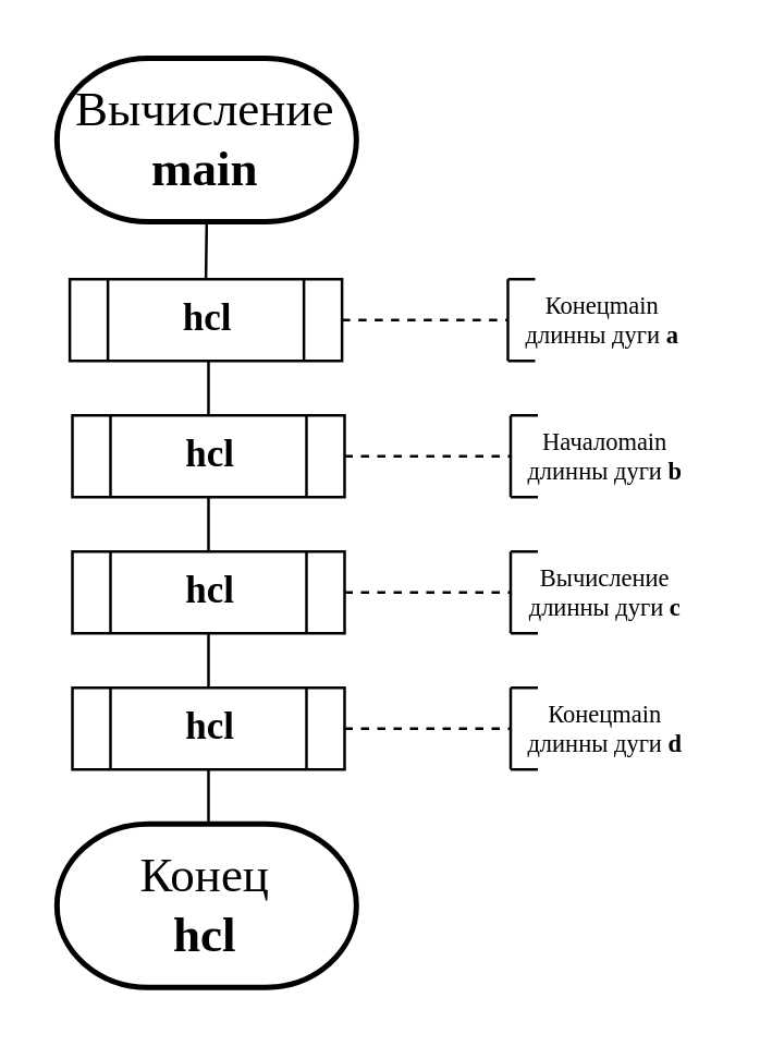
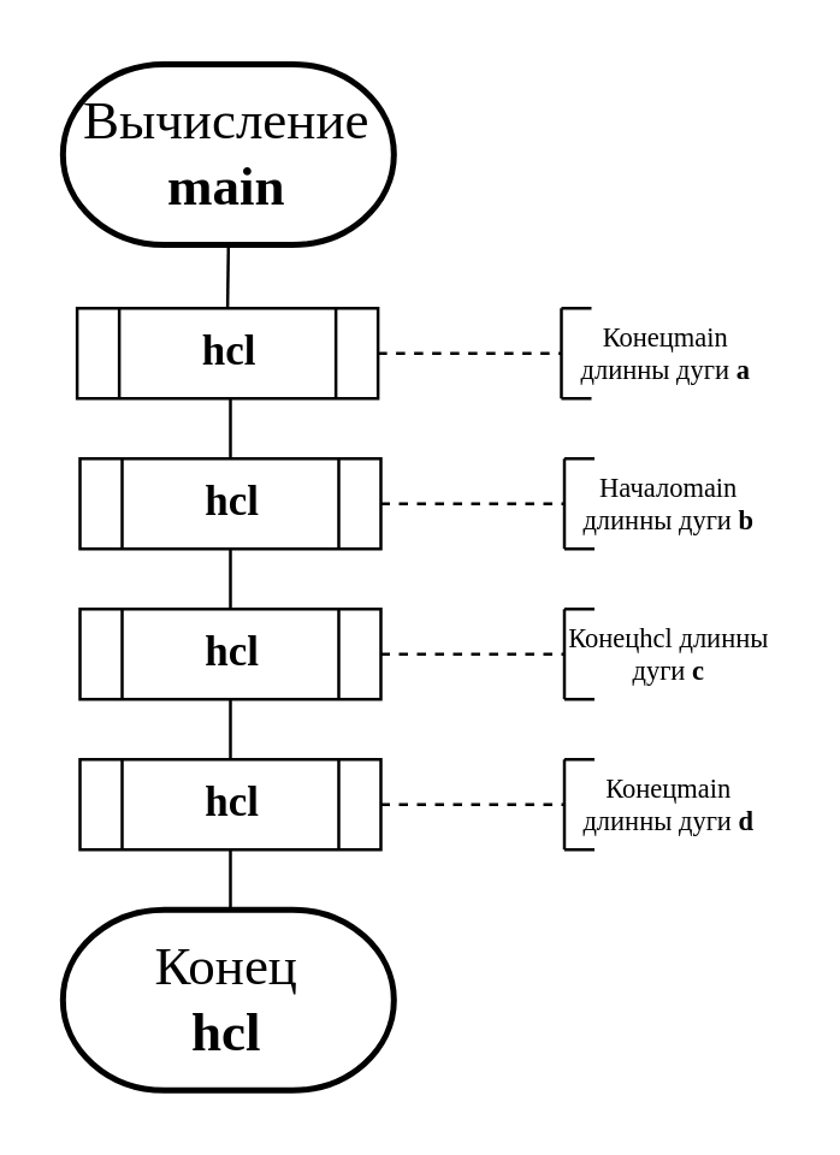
  <mxCell id="0" />
  <mxCell id="1" parent="0" />
  <mxCell id="2" value="&lt;font style=&quot;font-size: 18px;&quot;&gt;Вычисление&lt;br style=&quot;&quot;&gt;&lt;b style=&quot;&quot;&gt;main&lt;/b&gt;&lt;/font&gt;" style="strokeWidth=2;html=1;shape=mxgraph.flowchart.terminator;whiteSpace=wrap;rounded=1;strokeColor=default;fontFamily=Times New Roman;fontSize=14;fontColor=#000000;fillColor=none;labelBackgroundColor=none;labelBorderColor=none;" parent="1" vertex="1"><mxGeometry x="20.33" y="20.897" width="110" height="60" as="geometry" /></mxCell>
  <mxCell id="3" value="&lt;font style=&quot;font-size: 18px;&quot;&gt;Конец&lt;br style=&quot;&quot;&gt;&lt;b style=&quot;&quot;&gt;hcl&lt;/b&gt;&lt;/font&gt;" style="strokeWidth=2;html=1;shape=mxgraph.flowchart.terminator;whiteSpace=wrap;rounded=1;strokeColor=default;fontFamily=Times New Roman;fontSize=14;fontColor=#000000;fillColor=none;labelBackgroundColor=none;labelBorderColor=none;" parent="1" vertex="1"><mxGeometry x="20.33" y="302" width="110" height="60" as="geometry" /></mxCell>
  <mxCell id="4" value="" style="endArrow=none;dashed=1;html=1;rounded=0;exitX=1;exitY=0.5;exitDx=0;exitDy=0;" edge="1" parent="1" source="6"><mxGeometry width="50" height="50" relative="1" as="geometry"><mxPoint x="156" y="82" as="sourcePoint" /><mxPoint x="186" y="117" as="targetPoint" /></mxGeometry></mxCell>
  <mxCell id="5" value="" style="endArrow=none;html=1;rounded=0;" edge="1" parent="1"><mxGeometry width="50" height="50" relative="1" as="geometry"><mxPoint x="186" y="132" as="sourcePoint" /><mxPoint x="186" y="102" as="targetPoint" /></mxGeometry></mxCell>
  <mxCell id="6" value="" style="verticalLabelPosition=bottom;verticalAlign=top;html=1;shape=process;whiteSpace=wrap;rounded=0;size=0.14;arcSize=6;" vertex="1" parent="1"><mxGeometry x="25.05" y="102" width="100" height="30" as="geometry" /></mxCell>
  <mxCell id="7" value="" style="endArrow=none;html=1;rounded=0;entryX=0.5;entryY=1;entryDx=0;entryDy=0;entryPerimeter=0;exitX=0.5;exitY=0;exitDx=0;exitDy=0;" edge="1" parent="1" source="6" target="2"><mxGeometry width="50" height="50" relative="1" as="geometry"><mxPoint x="76" y="132" as="sourcePoint" /><mxPoint x="-14" y="132" as="targetPoint" /></mxGeometry></mxCell>
  <mxCell id="8" value="&lt;font style=&quot;font-size: 14px;&quot; face=&quot;Times New Roman&quot;&gt;&lt;b&gt;hcl&lt;/b&gt;&lt;/font&gt;" style="text;html=1;strokeColor=none;fillColor=none;align=center;verticalAlign=middle;whiteSpace=wrap;rounded=0;" vertex="1" parent="1"><mxGeometry x="46" y="102" width="60" height="30" as="geometry" /></mxCell>
  <mxCell id="9" value="" style="verticalLabelPosition=bottom;verticalAlign=top;html=1;shape=process;whiteSpace=wrap;rounded=0;size=0.14;arcSize=6;" vertex="1" parent="1"><mxGeometry x="26" y="152" width="100" height="30" as="geometry" /></mxCell>
  <mxCell id="10" value="&lt;font style=&quot;font-size: 14px;&quot; face=&quot;Times New Roman&quot;&gt;&lt;b&gt;hcl&lt;/b&gt;&lt;/font&gt;" style="text;html=1;strokeColor=none;fillColor=none;align=center;verticalAlign=middle;whiteSpace=wrap;rounded=0;" vertex="1" parent="1"><mxGeometry x="46.95" y="152" width="60" height="30" as="geometry" /></mxCell>
  <mxCell id="11" value="" style="verticalLabelPosition=bottom;verticalAlign=top;html=1;shape=process;whiteSpace=wrap;rounded=0;size=0.14;arcSize=6;" vertex="1" parent="1"><mxGeometry x="26" y="202" width="100" height="30" as="geometry" /></mxCell>
  <mxCell id="12" value="&lt;font style=&quot;font-size: 14px;&quot; face=&quot;Times New Roman&quot;&gt;&lt;b&gt;hcl&lt;/b&gt;&lt;/font&gt;" style="text;html=1;strokeColor=none;fillColor=none;align=center;verticalAlign=middle;whiteSpace=wrap;rounded=0;" vertex="1" parent="1"><mxGeometry x="46.95" y="202" width="60" height="30" as="geometry" /></mxCell>
  <mxCell id="13" value="" style="verticalLabelPosition=bottom;verticalAlign=top;html=1;shape=process;whiteSpace=wrap;rounded=0;size=0.14;arcSize=6;" vertex="1" parent="1"><mxGeometry x="26" y="252" width="100" height="30" as="geometry" /></mxCell>
  <mxCell id="14" value="&lt;font style=&quot;font-size: 14px;&quot; face=&quot;Times New Roman&quot;&gt;&lt;b&gt;hcl&lt;/b&gt;&lt;/font&gt;" style="text;html=1;strokeColor=none;fillColor=none;align=center;verticalAlign=middle;whiteSpace=wrap;rounded=0;" vertex="1" parent="1"><mxGeometry x="46.95" y="252" width="60" height="30" as="geometry" /></mxCell>
  <mxCell id="15" value="" style="endArrow=none;html=1;rounded=0;entryX=0.5;entryY=1;entryDx=0;entryDy=0;" edge="1" parent="1" target="8"><mxGeometry width="50" height="50" relative="1" as="geometry"><mxPoint x="76" y="152" as="sourcePoint" /><mxPoint x="126" y="142" as="targetPoint" /></mxGeometry></mxCell>
  <mxCell id="16" value="" style="endArrow=none;html=1;rounded=0;entryX=0.5;entryY=1;entryDx=0;entryDy=0;" edge="1" parent="1"><mxGeometry width="50" height="50" relative="1" as="geometry"><mxPoint x="76" y="202" as="sourcePoint" /><mxPoint x="76" y="182" as="targetPoint" /></mxGeometry></mxCell>
  <mxCell id="17" value="" style="endArrow=none;html=1;rounded=0;entryX=0.5;entryY=1;entryDx=0;entryDy=0;" edge="1" parent="1"><mxGeometry width="50" height="50" relative="1" as="geometry"><mxPoint x="76" y="252" as="sourcePoint" /><mxPoint x="76" y="232" as="targetPoint" /></mxGeometry></mxCell>
  <mxCell id="18" value="" style="endArrow=none;html=1;rounded=0;entryX=0.5;entryY=1;entryDx=0;entryDy=0;" edge="1" parent="1"><mxGeometry width="50" height="50" relative="1" as="geometry"><mxPoint x="76" y="302" as="sourcePoint" /><mxPoint x="76" y="282" as="targetPoint" /></mxGeometry></mxCell>
  <mxCell id="19" value="" style="endArrow=none;html=1;rounded=0;" edge="1" parent="1"><mxGeometry width="50" height="50" relative="1" as="geometry"><mxPoint x="186" y="102" as="sourcePoint" /><mxPoint x="196" y="102" as="targetPoint" /></mxGeometry></mxCell>
  <mxCell id="20" value="" style="endArrow=none;html=1;rounded=0;" edge="1" parent="1"><mxGeometry width="50" height="50" relative="1" as="geometry"><mxPoint x="186" y="132" as="sourcePoint" /><mxPoint x="196" y="132" as="targetPoint" /></mxGeometry></mxCell>
  <mxCell id="21" value="&lt;div style=&quot;font-size: 9px;&quot;&gt;&lt;font style=&quot;font-size: 9px;&quot; face=&quot;Times New Roman&quot;&gt;&lt;span style=&quot;background-color: initial;&quot;&gt;Конецmain длинны дуги &lt;/span&gt;&lt;b style=&quot;background-color: initial;&quot;&gt;a&lt;/b&gt;&lt;/font&gt;&lt;/div&gt;" style="text;html=1;strokeColor=none;fillColor=none;align=center;verticalAlign=middle;whiteSpace=wrap;rounded=0;" vertex="1" parent="1"><mxGeometry x="186" y="102" width="70" height="30" as="geometry" /></mxCell>
  <mxCell id="22" value="" style="endArrow=none;dashed=1;html=1;rounded=0;exitX=1;exitY=0.5;exitDx=0;exitDy=0;" edge="1" parent="1"><mxGeometry width="50" height="50" relative="1" as="geometry"><mxPoint x="126" y="167" as="sourcePoint" /><mxPoint x="187" y="167" as="targetPoint" /></mxGeometry></mxCell>
  <mxCell id="23" value="" style="endArrow=none;html=1;rounded=0;" edge="1" parent="1"><mxGeometry width="50" height="50" relative="1" as="geometry"><mxPoint x="187" y="182" as="sourcePoint" /><mxPoint x="187" y="152" as="targetPoint" /></mxGeometry></mxCell>
  <mxCell id="24" value="" style="endArrow=none;html=1;rounded=0;" edge="1" parent="1"><mxGeometry width="50" height="50" relative="1" as="geometry"><mxPoint x="187" y="152" as="sourcePoint" /><mxPoint x="197" y="152" as="targetPoint" /></mxGeometry></mxCell>
  <mxCell id="25" value="" style="endArrow=none;html=1;rounded=0;" edge="1" parent="1"><mxGeometry width="50" height="50" relative="1" as="geometry"><mxPoint x="187" y="182" as="sourcePoint" /><mxPoint x="197" y="182" as="targetPoint" /></mxGeometry></mxCell>
  <mxCell id="26" value="&lt;div style=&quot;font-size: 9px;&quot;&gt;&lt;font style=&quot;font-size: 9px;&quot; face=&quot;Times New Roman&quot;&gt;&lt;span style=&quot;background-color: initial;&quot;&gt;Началоmain длинны дуги &lt;b&gt;b&lt;/b&gt;&lt;/span&gt;&lt;/font&gt;&lt;/div&gt;" style="text;html=1;strokeColor=none;fillColor=none;align=center;verticalAlign=middle;whiteSpace=wrap;rounded=0;" vertex="1" parent="1"><mxGeometry x="187" y="152" width="70" height="30" as="geometry" /></mxCell>
  <mxCell id="27" value="" style="endArrow=none;dashed=1;html=1;rounded=0;exitX=1;exitY=0.5;exitDx=0;exitDy=0;" edge="1" parent="1"><mxGeometry width="50" height="50" relative="1" as="geometry"><mxPoint x="126" y="217" as="sourcePoint" /><mxPoint x="187" y="217" as="targetPoint" /></mxGeometry></mxCell>
  <mxCell id="28" value="" style="endArrow=none;html=1;rounded=0;" edge="1" parent="1"><mxGeometry width="50" height="50" relative="1" as="geometry"><mxPoint x="187" y="232" as="sourcePoint" /><mxPoint x="187" y="202" as="targetPoint" /></mxGeometry></mxCell>
  <mxCell id="29" value="" style="endArrow=none;html=1;rounded=0;" edge="1" parent="1"><mxGeometry width="50" height="50" relative="1" as="geometry"><mxPoint x="187" y="202" as="sourcePoint" /><mxPoint x="197" y="202" as="targetPoint" /></mxGeometry></mxCell>
  <mxCell id="30" value="" style="endArrow=none;html=1;rounded=0;" edge="1" parent="1"><mxGeometry width="50" height="50" relative="1" as="geometry"><mxPoint x="187" y="232" as="sourcePoint" /><mxPoint x="197" y="232" as="targetPoint" /></mxGeometry></mxCell>
- <mxCell id="31" value="&lt;div style=&quot;font-size: 9px;&quot;&gt;&lt;font style=&quot;font-size: 9px;&quot; face=&quot;Times New Roman&quot;&gt;&lt;span style=&quot;background-color: initial;&quot;&gt;Вычисление длинны дуги &lt;b&gt;c&lt;/b&gt;&lt;/span&gt;&lt;/font&gt;&lt;/div&gt;" style="text;html=1;strokeColor=none;fillColor=none;align=center;verticalAlign=middle;whiteSpace=wrap;rounded=0;" vertex="1" parent="1"><mxGeometry x="187" y="202" width="70" height="30" as="geometry" /></mxCell>
+ <mxCell id="31" value="&lt;div style=&quot;font-size: 9px;&quot;&gt;&lt;font style=&quot;font-size: 9px;&quot; face=&quot;Times New Roman&quot;&gt;&lt;span style=&quot;background-color: initial;&quot;&gt;Конецhcl длинны дуги &lt;b&gt;c&lt;/b&gt;&lt;/span&gt;&lt;/font&gt;&lt;/div&gt;" style="text;html=1;strokeColor=none;fillColor=none;align=center;verticalAlign=middle;whiteSpace=wrap;rounded=0;" vertex="1" parent="1"><mxGeometry x="187" y="202" width="70" height="30" as="geometry" /></mxCell>
  <mxCell id="32" value="" style="endArrow=none;dashed=1;html=1;rounded=0;exitX=1;exitY=0.5;exitDx=0;exitDy=0;" edge="1" parent="1"><mxGeometry width="50" height="50" relative="1" as="geometry"><mxPoint x="126" y="267" as="sourcePoint" /><mxPoint x="187" y="267" as="targetPoint" /></mxGeometry></mxCell>
  <mxCell id="33" value="" style="endArrow=none;html=1;rounded=0;" edge="1" parent="1"><mxGeometry width="50" height="50" relative="1" as="geometry"><mxPoint x="187" y="282" as="sourcePoint" /><mxPoint x="187" y="252" as="targetPoint" /></mxGeometry></mxCell>
  <mxCell id="34" value="" style="endArrow=none;html=1;rounded=0;" edge="1" parent="1"><mxGeometry width="50" height="50" relative="1" as="geometry"><mxPoint x="187" y="252" as="sourcePoint" /><mxPoint x="197" y="252" as="targetPoint" /></mxGeometry></mxCell>
  <mxCell id="35" value="" style="endArrow=none;html=1;rounded=0;" edge="1" parent="1"><mxGeometry width="50" height="50" relative="1" as="geometry"><mxPoint x="187" y="282" as="sourcePoint" /><mxPoint x="197" y="282" as="targetPoint" /></mxGeometry></mxCell>
  <mxCell id="36" value="&lt;div style=&quot;font-size: 9px;&quot;&gt;&lt;font style=&quot;font-size: 9px;&quot; face=&quot;Times New Roman&quot;&gt;&lt;span style=&quot;background-color: initial;&quot;&gt;Конецmain длинны дуги &lt;b&gt;d&lt;/b&gt;&lt;/span&gt;&lt;/font&gt;&lt;/div&gt;" style="text;html=1;strokeColor=none;fillColor=none;align=center;verticalAlign=middle;whiteSpace=wrap;rounded=0;" vertex="1" parent="1"><mxGeometry x="187" y="252" width="70" height="30" as="geometry" /></mxCell>
